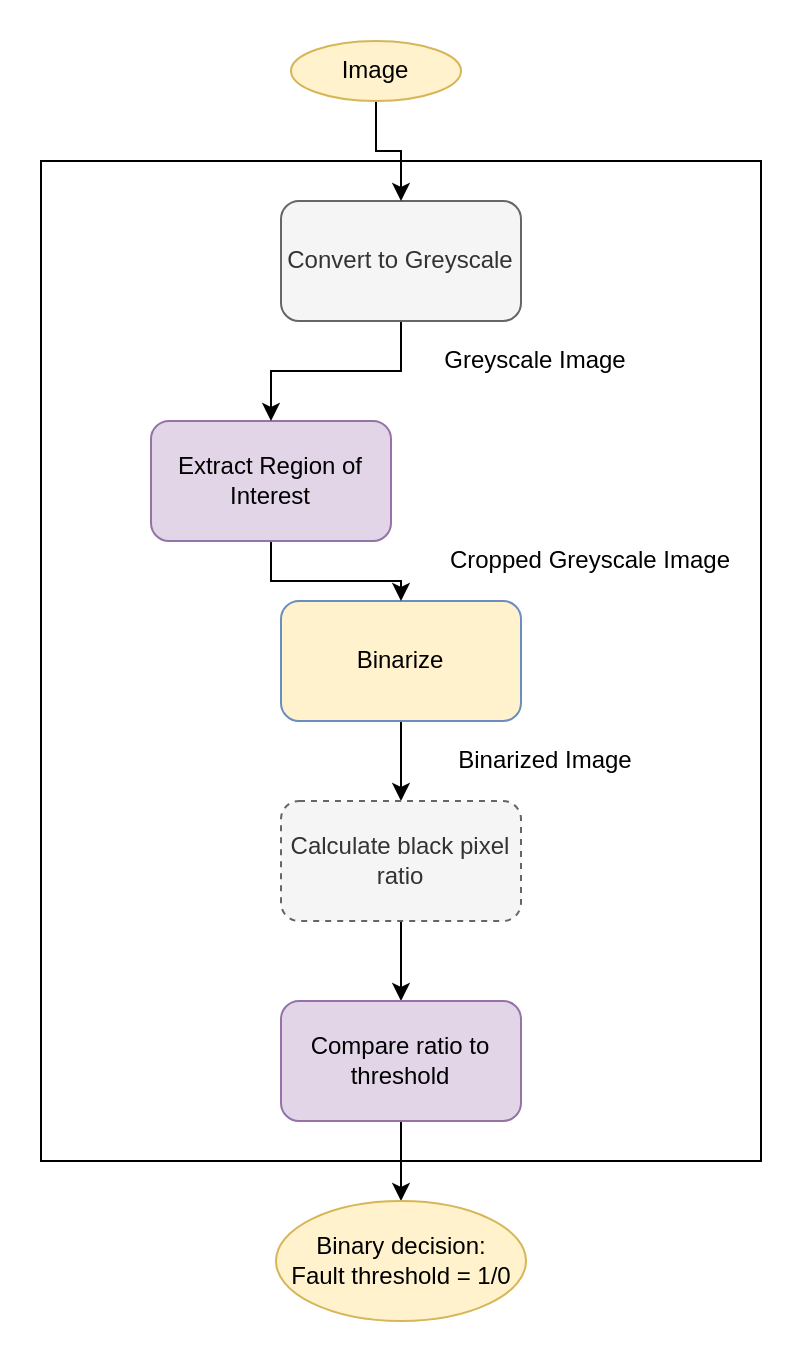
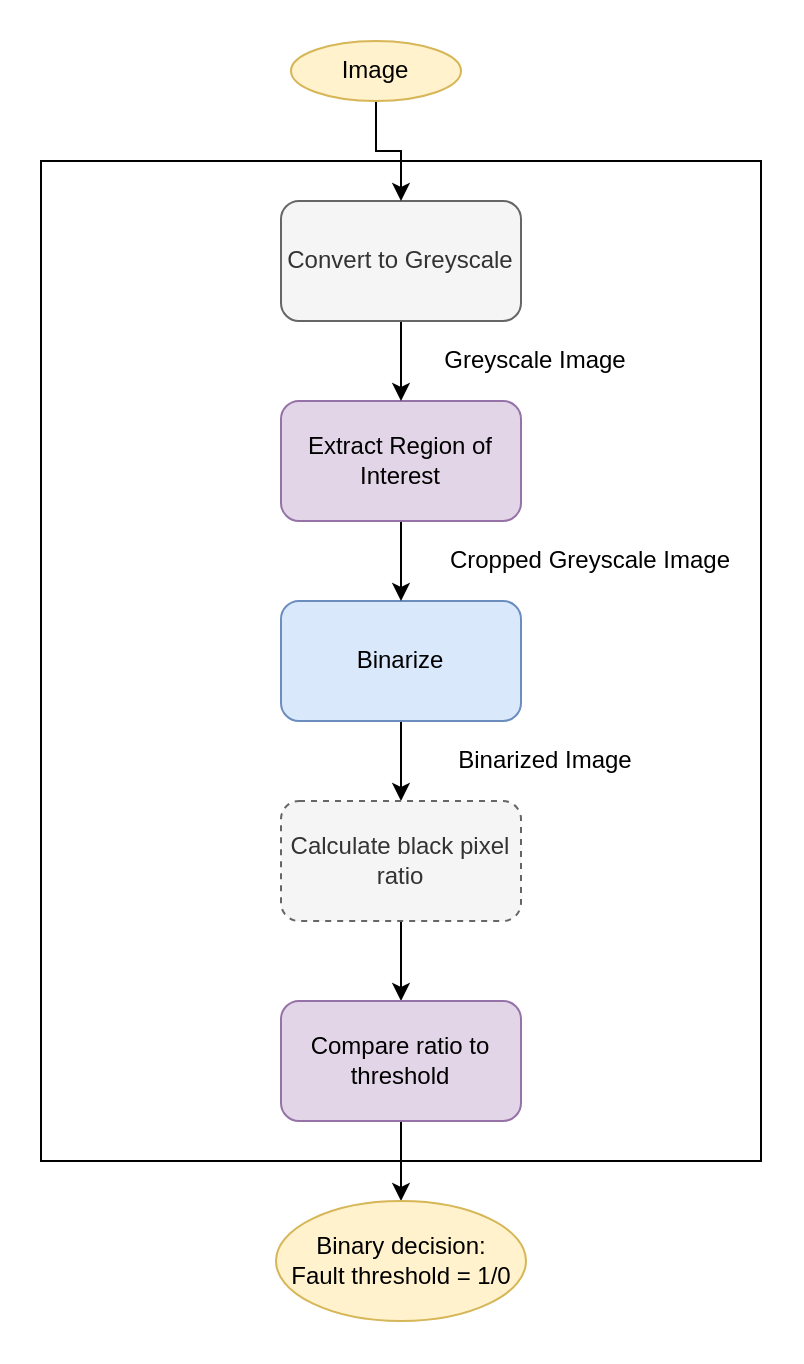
  <mxCell id="0" />
  <mxCell id="1" parent="0" />
  <mxCell id="2" style="edgeStyle=orthogonalEdgeStyle;rounded=0;orthogonalLoop=1;jettySize=auto;html=1;exitX=0.5;exitY=1;exitDx=0;exitDy=0;entryX=0.5;entryY=0;entryDx=0;entryDy=0;" edge="1" parent="1" source="3" target="14"><mxGeometry relative="1" as="geometry" /></mxCell>
- <mxCell id="3" value="Binarize" style="rounded=1;whiteSpace=wrap;html=1;fillColor=#fff2cc;strokeColor=#6c8ebf;" vertex="1" parent="1"><mxGeometry x="140" y="300" width="120" height="60" as="geometry" /></mxCell>
+ <mxCell id="3" value="Binarize" style="rounded=1;whiteSpace=wrap;html=1;fillColor=#dae8fc;strokeColor=#6c8ebf;" vertex="1" parent="1"><mxGeometry x="140" y="300" width="120" height="60" as="geometry" /></mxCell>
  <mxCell id="4" style="edgeStyle=orthogonalEdgeStyle;rounded=0;orthogonalLoop=1;jettySize=auto;html=1;exitX=0.5;exitY=1;exitDx=0;exitDy=0;" edge="1" parent="1" source="5" target="3"><mxGeometry relative="1" as="geometry" /></mxCell>
- <mxCell id="5" value="Extract Region of Interest" style="rounded=1;whiteSpace=wrap;html=1;fillColor=#e1d5e7;strokeColor=#9673a6;" vertex="1" parent="1"><mxGeometry x="75" y="210" width="120" height="60" as="geometry" /></mxCell>
+ <mxCell id="5" value="Extract Region of Interest" style="rounded=1;whiteSpace=wrap;html=1;fillColor=#e1d5e7;strokeColor=#9673a6;" vertex="1" parent="1"><mxGeometry x="140" y="200" width="120" height="60" as="geometry" /></mxCell>
  <mxCell id="6" style="edgeStyle=orthogonalEdgeStyle;rounded=0;orthogonalLoop=1;jettySize=auto;html=1;exitX=0.5;exitY=1;exitDx=0;exitDy=0;entryX=0.5;entryY=0;entryDx=0;entryDy=0;" edge="1" parent="1" source="7" target="5"><mxGeometry relative="1" as="geometry" /></mxCell>
  <mxCell id="7" value="Convert to Greyscale" style="rounded=1;whiteSpace=wrap;html=1;fillColor=#f5f5f5;strokeColor=#666666;fontColor=#333333;" vertex="1" parent="1"><mxGeometry x="140" y="100" width="120" height="60" as="geometry" /></mxCell>
  <mxCell id="8" value="" style="edgeStyle=orthogonalEdgeStyle;rounded=0;orthogonalLoop=1;jettySize=auto;html=1;" edge="1" parent="1" source="9" target="7"><mxGeometry relative="1" as="geometry" /></mxCell>
  <mxCell id="9" value="Image" style="ellipse;whiteSpace=wrap;html=1;fillColor=#fff2cc;strokeColor=#d6b656;" vertex="1" parent="1"><mxGeometry x="145" y="20" width="85" height="30" as="geometry" /></mxCell>
  <mxCell id="10" value="Greyscale Image" style="text;html=1;strokeColor=none;fillColor=none;align=center;verticalAlign=middle;whiteSpace=wrap;rounded=0;" vertex="1" parent="1"><mxGeometry x="215" y="170" width="105" height="20" as="geometry" /></mxCell>
  <mxCell id="11" value="Cropped Greyscale Image" style="text;html=1;strokeColor=none;fillColor=none;align=center;verticalAlign=middle;whiteSpace=wrap;rounded=0;" vertex="1" parent="1"><mxGeometry x="215" y="270" width="160" height="20" as="geometry" /></mxCell>
  <mxCell id="12" value="Binarized Image" style="text;html=1;strokeColor=none;fillColor=none;align=center;verticalAlign=middle;whiteSpace=wrap;rounded=0;" vertex="1" parent="1"><mxGeometry x="215" y="370" width="115" height="20" as="geometry" /></mxCell>
  <mxCell id="13" style="edgeStyle=orthogonalEdgeStyle;rounded=0;orthogonalLoop=1;jettySize=auto;html=1;exitX=0.5;exitY=1;exitDx=0;exitDy=0;entryX=0.5;entryY=0;entryDx=0;entryDy=0;" edge="1" parent="1" source="14" target="16"><mxGeometry relative="1" as="geometry" /></mxCell>
  <mxCell id="14" value="Calculate black pixel ratio" style="rounded=1;whiteSpace=wrap;html=1;fillColor=#f5f5f5;strokeColor=#666666;fontColor=#333333;dashed=1;" vertex="1" parent="1"><mxGeometry x="140" y="400" width="120" height="60" as="geometry" /></mxCell>
  <mxCell id="15" style="edgeStyle=orthogonalEdgeStyle;rounded=0;orthogonalLoop=1;jettySize=auto;html=1;exitX=0.5;exitY=1;exitDx=0;exitDy=0;entryX=0.5;entryY=0;entryDx=0;entryDy=0;" edge="1" parent="1" source="16" target="17"><mxGeometry relative="1" as="geometry" /></mxCell>
  <mxCell id="16" value="Compare ratio to threshold" style="rounded=1;whiteSpace=wrap;html=1;fillColor=#e1d5e7;strokeColor=#9673a6;" vertex="1" parent="1"><mxGeometry x="140" y="500" width="120" height="60" as="geometry" /></mxCell>
  <mxCell id="17" value="Binary decision:&lt;br&gt;Fault threshold = 1/0" style="ellipse;whiteSpace=wrap;html=1;fillColor=#fff2cc;strokeColor=#d6b656;" vertex="1" parent="1"><mxGeometry x="137.5" y="600" width="125" height="60" as="geometry" /></mxCell>
  <mxCell id="18" value="" style="rounded=0;whiteSpace=wrap;html=1;fillColor=none;" vertex="1" parent="1"><mxGeometry x="20" y="80" width="360" height="500" as="geometry" /></mxCell>
